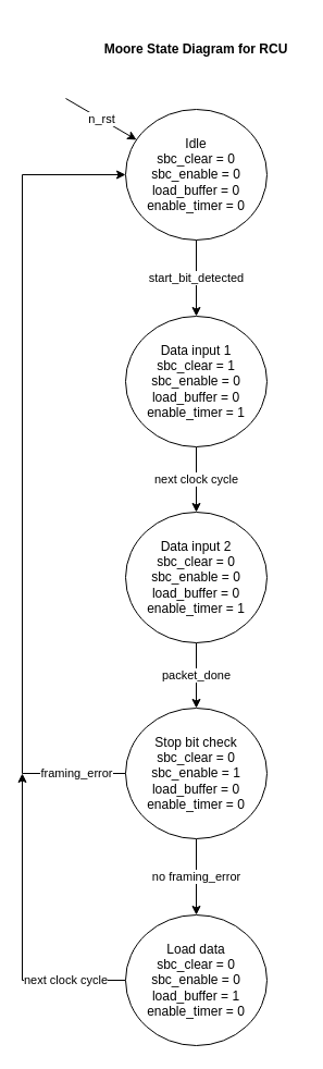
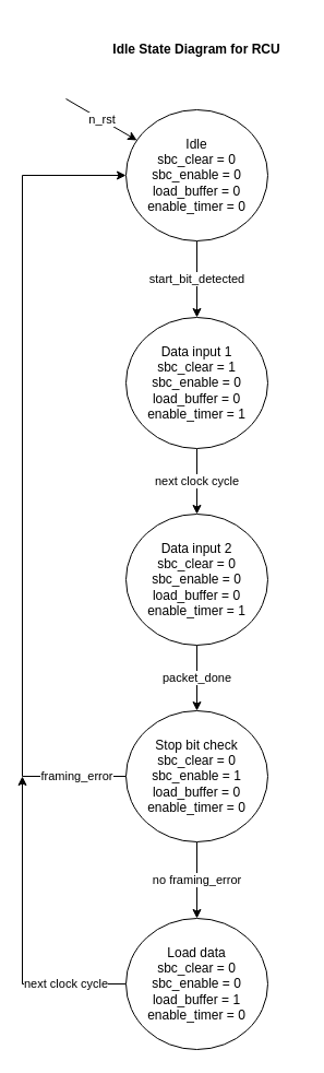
  <mxCell id="0" />
  <mxCell id="1" parent="0" />
  <mxCell id="2" value="start_bit_detected" style="edgeStyle=orthogonalEdgeStyle;rounded=0;orthogonalLoop=1;jettySize=auto;html=1;entryX=0.5;entryY=0;entryDx=0;entryDy=0;" edge="1" parent="1" source="3" target="7"><mxGeometry relative="1" as="geometry" /></mxCell>
  <mxCell id="3" value="&lt;div&gt;Idle&lt;/div&gt;&lt;div&gt;sbc_clear = 0&lt;/div&gt;&lt;div&gt;sbc_enable = 0&lt;/div&gt;&lt;div&gt;load_buffer = 0&lt;/div&gt;&lt;div&gt;enable_timer = 0&lt;br&gt;&lt;/div&gt;" style="ellipse;whiteSpace=wrap;html=1;" vertex="1" parent="1"><mxGeometry x="115" y="100" width="130" height="120" as="geometry" /></mxCell>
- <mxCell id="4" value="&lt;b&gt;Moore State Diagram for RCU&lt;/b&gt;" style="text;html=1;strokeColor=none;fillColor=none;align=center;verticalAlign=middle;whiteSpace=wrap;rounded=0;" vertex="1" parent="1"><mxGeometry x="85" y="20" width="190" height="50" as="geometry" /></mxCell>
+ <mxCell id="4" value="&lt;b&gt;Idle State Diagram for RCU&lt;/b&gt;" style="text;html=1;strokeColor=none;fillColor=none;align=center;verticalAlign=middle;whiteSpace=wrap;rounded=0;" vertex="1" parent="1"><mxGeometry x="85" y="20" width="190" height="50" as="geometry" /></mxCell>
  <mxCell id="5" value="n_rst" style="endArrow=classic;html=1;" edge="1" parent="1" target="3"><mxGeometry width="50" height="50" relative="1" as="geometry"><mxPoint x="60" y="90" as="sourcePoint" /><mxPoint x="110" y="60" as="targetPoint" /></mxGeometry></mxCell>
  <mxCell id="6" value="next clock cycle" style="edgeStyle=orthogonalEdgeStyle;rounded=0;orthogonalLoop=1;jettySize=auto;html=1;" edge="1" parent="1" source="7" target="12"><mxGeometry relative="1" as="geometry" /></mxCell>
  <mxCell id="7" value="&lt;div&gt;Data input 1&lt;br&gt;&lt;/div&gt;&lt;div&gt;sbc_clear = 1&lt;/div&gt;&lt;div&gt;sbc_enable = 0&lt;/div&gt;&lt;div&gt;load_buffer = 0&lt;/div&gt;&lt;div&gt;enable_timer = 1&lt;br&gt;&lt;/div&gt;" style="ellipse;whiteSpace=wrap;html=1;" vertex="1" parent="1"><mxGeometry x="115" y="290" width="130" height="120" as="geometry" /></mxCell>
  <mxCell id="8" value="framing_error" style="edgeStyle=orthogonalEdgeStyle;rounded=0;orthogonalLoop=1;jettySize=auto;html=1;entryX=0;entryY=0.5;entryDx=0;entryDy=0;" edge="1" parent="1" source="10" target="3"><mxGeometry x="-0.878" relative="1" as="geometry"><Array as="points"><mxPoint x="20" y="710" /><mxPoint x="20" y="160" /></Array><mxPoint as="offset" /></mxGeometry></mxCell>
  <mxCell id="9" value="no framing_error" style="edgeStyle=orthogonalEdgeStyle;rounded=0;orthogonalLoop=1;jettySize=auto;html=1;entryX=0.5;entryY=0;entryDx=0;entryDy=0;" edge="1" parent="1" source="10" target="14"><mxGeometry relative="1" as="geometry" /></mxCell>
  <mxCell id="10" value="&lt;div&gt;Stop bit check&lt;br&gt;&lt;/div&gt;&lt;div&gt;sbc_clear = 0&lt;/div&gt;&lt;div&gt;sbc_enable = 1&lt;/div&gt;&lt;div&gt;load_buffer = 0&lt;/div&gt;&lt;div&gt;enable_timer = 0&lt;br&gt;&lt;/div&gt;" style="ellipse;whiteSpace=wrap;html=1;" vertex="1" parent="1"><mxGeometry x="115" y="650" width="130" height="120" as="geometry" /></mxCell>
  <mxCell id="11" value="packet_done" style="edgeStyle=orthogonalEdgeStyle;rounded=0;orthogonalLoop=1;jettySize=auto;html=1;entryX=0.5;entryY=0;entryDx=0;entryDy=0;" edge="1" parent="1" source="12" target="10"><mxGeometry relative="1" as="geometry" /></mxCell>
  <mxCell id="12" value="&lt;div&gt;Data input 2&lt;br&gt;&lt;/div&gt;&lt;div&gt;sbc_clear = 0&lt;/div&gt;&lt;div&gt;sbc_enable = 0&lt;/div&gt;&lt;div&gt;load_buffer = 0&lt;/div&gt;&lt;div&gt;enable_timer = 1&lt;br&gt;&lt;/div&gt;" style="ellipse;whiteSpace=wrap;html=1;" vertex="1" parent="1"><mxGeometry x="115" y="470" width="130" height="120" as="geometry" /></mxCell>
  <mxCell id="13" value="next clock cycle" style="edgeStyle=orthogonalEdgeStyle;rounded=0;orthogonalLoop=1;jettySize=auto;html=1;" edge="1" parent="1" source="14"><mxGeometry x="-0.614" relative="1" as="geometry"><mxPoint x="20" y="710" as="targetPoint" /><Array as="points"><mxPoint x="20" y="900" /></Array><mxPoint as="offset" /></mxGeometry></mxCell>
  <mxCell id="14" value="&lt;div&gt;Load data&lt;br&gt;&lt;/div&gt;&lt;div&gt;sbc_clear = 0&lt;/div&gt;&lt;div&gt;sbc_enable = 0&lt;/div&gt;&lt;div&gt;load_buffer = 1&lt;/div&gt;&lt;div&gt;enable_timer = 0&lt;br&gt;&lt;/div&gt;" style="ellipse;whiteSpace=wrap;html=1;" vertex="1" parent="1"><mxGeometry x="115" y="840" width="130" height="120" as="geometry" /></mxCell>
